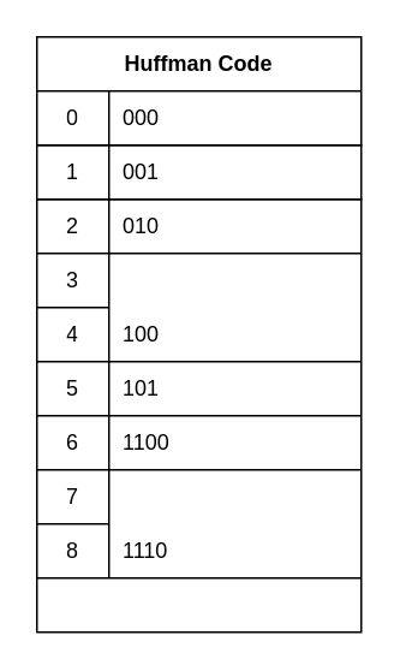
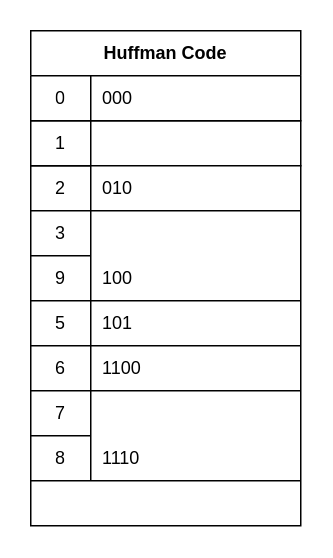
  <mxCell id="0" />
  <mxCell id="1" parent="0" />
  <mxCell id="2" value="Huffman Code" style="shape=table;html=1;whiteSpace=wrap;startSize=30;container=1;collapsible=0;childLayout=tableLayout;fixedRows=1;rowLines=1;fontStyle=1;align=center;resizeLast=0;resizeLastRow=1;" vertex="1" parent="1"><mxGeometry x="20" y="20" width="180" height="330" as="geometry" /></mxCell>
  <mxCell id="3" value="" style="shape=partialRectangle;html=1;whiteSpace=wrap;collapsible=0;dropTarget=0;pointerEvents=0;fillColor=none;top=0;left=0;bottom=1;right=0;points=[[0,0.5],[1,0.5]];portConstraint=eastwest;" vertex="1" parent="2"><mxGeometry y="30" width="180" height="30" as="geometry" /></mxCell>
  <mxCell id="4" value="0" style="shape=partialRectangle;html=1;whiteSpace=wrap;connectable=0;fillColor=none;top=0;left=0;bottom=0;right=0;overflow=hidden;" vertex="1" parent="3"><mxGeometry width="40" height="30" as="geometry" /></mxCell>
  <mxCell id="5" value="000" style="shape=partialRectangle;html=1;whiteSpace=wrap;connectable=0;fillColor=none;top=0;left=0;bottom=0;right=0;align=left;spacingLeft=6;overflow=hidden;" vertex="1" parent="3"><mxGeometry x="40" width="140" height="30" as="geometry" /></mxCell>
  <mxCell id="6" value="" style="shape=partialRectangle;html=1;whiteSpace=wrap;collapsible=0;dropTarget=0;pointerEvents=0;fillColor=none;top=0;left=0;bottom=1;right=0;points=[[0,0.5],[1,0.5]];portConstraint=eastwest;" vertex="1" parent="2"><mxGeometry y="60" width="180" height="30" as="geometry" /></mxCell>
  <mxCell id="7" value="1" style="shape=partialRectangle;html=1;whiteSpace=wrap;connectable=0;fillColor=none;top=0;left=0;bottom=0;right=0;overflow=hidden;" vertex="1" parent="6"><mxGeometry width="40" height="30" as="geometry" /></mxCell>
- <mxCell id="8" value="001" style="shape=partialRectangle;html=1;whiteSpace=wrap;connectable=0;fillColor=none;top=0;left=0;bottom=0;right=0;align=left;spacingLeft=6;overflow=hidden;" vertex="1" parent="6"><mxGeometry x="40" width="140" height="30" as="geometry" /></mxCell>
  <mxCell id="9" value="" style="shape=partialRectangle;html=1;whiteSpace=wrap;collapsible=0;dropTarget=0;pointerEvents=0;fillColor=none;top=0;left=0;bottom=0;right=0;points=[[0,0.5],[1,0.5]];portConstraint=eastwest;" vertex="1" parent="2"><mxGeometry y="90" width="180" height="30" as="geometry" /></mxCell>
  <mxCell id="10" value="2" style="shape=partialRectangle;html=1;whiteSpace=wrap;connectable=0;fillColor=none;top=0;left=0;bottom=0;right=0;overflow=hidden;" vertex="1" parent="9"><mxGeometry width="40" height="30" as="geometry" /></mxCell>
  <mxCell id="11" value="010" style="shape=partialRectangle;html=1;whiteSpace=wrap;connectable=0;fillColor=none;top=0;left=0;bottom=0;right=0;align=left;spacingLeft=6;overflow=hidden;" vertex="1" parent="9"><mxGeometry x="40" width="140" height="30" as="geometry" /></mxCell>
  <mxCell id="12" value="" style="shape=partialRectangle;html=1;whiteSpace=wrap;collapsible=0;dropTarget=0;pointerEvents=0;fillColor=none;top=0;left=0;bottom=0;right=0;points=[[0,0.5],[1,0.5]];portConstraint=eastwest;" vertex="1" parent="2"><mxGeometry y="120" width="180" height="30" as="geometry" /></mxCell>
  <mxCell id="13" value="3" style="shape=partialRectangle;html=1;whiteSpace=wrap;connectable=0;fillColor=none;top=0;left=0;bottom=0;right=0;overflow=hidden;" vertex="1" parent="12"><mxGeometry width="40" height="30" as="geometry" /></mxCell>
  <mxCell id="14" value="" style="shape=partialRectangle;html=1;whiteSpace=wrap;collapsible=0;dropTarget=0;pointerEvents=0;fillColor=none;top=0;left=0;bottom=0;right=0;points=[[0,0.5],[1,0.5]];portConstraint=eastwest;" vertex="1" parent="2"><mxGeometry y="150" width="180" height="30" as="geometry" /></mxCell>
- <mxCell id="15" value="4" style="shape=partialRectangle;html=1;whiteSpace=wrap;connectable=0;fillColor=none;top=0;left=0;bottom=0;right=0;overflow=hidden;" vertex="1" parent="14"><mxGeometry width="40" height="30" as="geometry" /></mxCell>
+ <mxCell id="15" value="9" style="shape=partialRectangle;html=1;whiteSpace=wrap;connectable=0;fillColor=none;top=0;left=0;bottom=0;right=0;overflow=hidden;" vertex="1" parent="14"><mxGeometry width="40" height="30" as="geometry" /></mxCell>
  <mxCell id="16" value="100" style="shape=partialRectangle;html=1;whiteSpace=wrap;connectable=0;fillColor=none;top=0;left=0;bottom=0;right=0;align=left;spacingLeft=6;overflow=hidden;" vertex="1" parent="14"><mxGeometry x="40" width="140" height="30" as="geometry" /></mxCell>
  <mxCell id="17" value="" style="shape=partialRectangle;html=1;whiteSpace=wrap;collapsible=0;dropTarget=0;pointerEvents=0;fillColor=none;top=0;left=0;bottom=0;right=0;points=[[0,0.5],[1,0.5]];portConstraint=eastwest;" vertex="1" parent="2"><mxGeometry y="180" width="180" height="30" as="geometry" /></mxCell>
  <mxCell id="18" value="5" style="shape=partialRectangle;html=1;whiteSpace=wrap;connectable=0;fillColor=none;top=0;left=0;bottom=0;right=0;overflow=hidden;" vertex="1" parent="17"><mxGeometry width="40" height="30" as="geometry" /></mxCell>
  <mxCell id="19" value="101" style="shape=partialRectangle;html=1;whiteSpace=wrap;connectable=0;fillColor=none;top=0;left=0;bottom=0;right=0;align=left;spacingLeft=6;overflow=hidden;" vertex="1" parent="17"><mxGeometry x="40" width="140" height="30" as="geometry" /></mxCell>
  <mxCell id="20" value="" style="shape=partialRectangle;html=1;whiteSpace=wrap;collapsible=0;dropTarget=0;pointerEvents=0;fillColor=none;top=0;left=0;bottom=0;right=0;points=[[0,0.5],[1,0.5]];portConstraint=eastwest;" vertex="1" parent="2"><mxGeometry y="210" width="180" height="30" as="geometry" /></mxCell>
  <mxCell id="21" value="6" style="shape=partialRectangle;html=1;whiteSpace=wrap;connectable=0;fillColor=none;top=0;left=0;bottom=0;right=0;overflow=hidden;" vertex="1" parent="20"><mxGeometry width="40" height="30" as="geometry" /></mxCell>
  <mxCell id="22" value="1100" style="shape=partialRectangle;html=1;whiteSpace=wrap;connectable=0;fillColor=none;top=0;left=0;bottom=0;right=0;align=left;spacingLeft=6;overflow=hidden;" vertex="1" parent="20"><mxGeometry x="40" width="140" height="30" as="geometry" /></mxCell>
  <mxCell id="23" value="" style="shape=partialRectangle;html=1;whiteSpace=wrap;collapsible=0;dropTarget=0;pointerEvents=0;fillColor=none;top=0;left=0;bottom=0;right=0;points=[[0,0.5],[1,0.5]];portConstraint=eastwest;" vertex="1" parent="2"><mxGeometry y="240" width="180" height="30" as="geometry" /></mxCell>
  <mxCell id="24" value="7" style="shape=partialRectangle;html=1;whiteSpace=wrap;connectable=0;fillColor=none;top=0;left=0;bottom=0;right=0;overflow=hidden;" vertex="1" parent="23"><mxGeometry width="40" height="30" as="geometry" /></mxCell>
  <mxCell id="25" value="" style="shape=partialRectangle;html=1;whiteSpace=wrap;collapsible=0;dropTarget=0;pointerEvents=0;fillColor=none;top=0;left=0;bottom=0;right=0;points=[[0,0.5],[1,0.5]];portConstraint=eastwest;" vertex="1" parent="2"><mxGeometry y="270" width="180" height="30" as="geometry" /></mxCell>
  <mxCell id="26" value="8" style="shape=partialRectangle;html=1;whiteSpace=wrap;connectable=0;fillColor=none;top=0;left=0;bottom=0;right=0;overflow=hidden;" vertex="1" parent="25"><mxGeometry width="40" height="30" as="geometry" /></mxCell>
  <mxCell id="27" value="1110" style="shape=partialRectangle;html=1;whiteSpace=wrap;connectable=0;fillColor=none;top=0;left=0;bottom=0;right=0;align=left;spacingLeft=6;overflow=hidden;" vertex="1" parent="25"><mxGeometry x="40" width="140" height="30" as="geometry" /></mxCell>
  <mxCell id="28" value="" style="shape=partialRectangle;html=1;whiteSpace=wrap;collapsible=0;dropTarget=0;pointerEvents=0;fillColor=none;top=0;left=0;bottom=0;right=0;points=[[0,0.5],[1,0.5]];portConstraint=eastwest;" vertex="1" parent="2"><mxGeometry y="300" width="180" height="30" as="geometry" /></mxCell>
